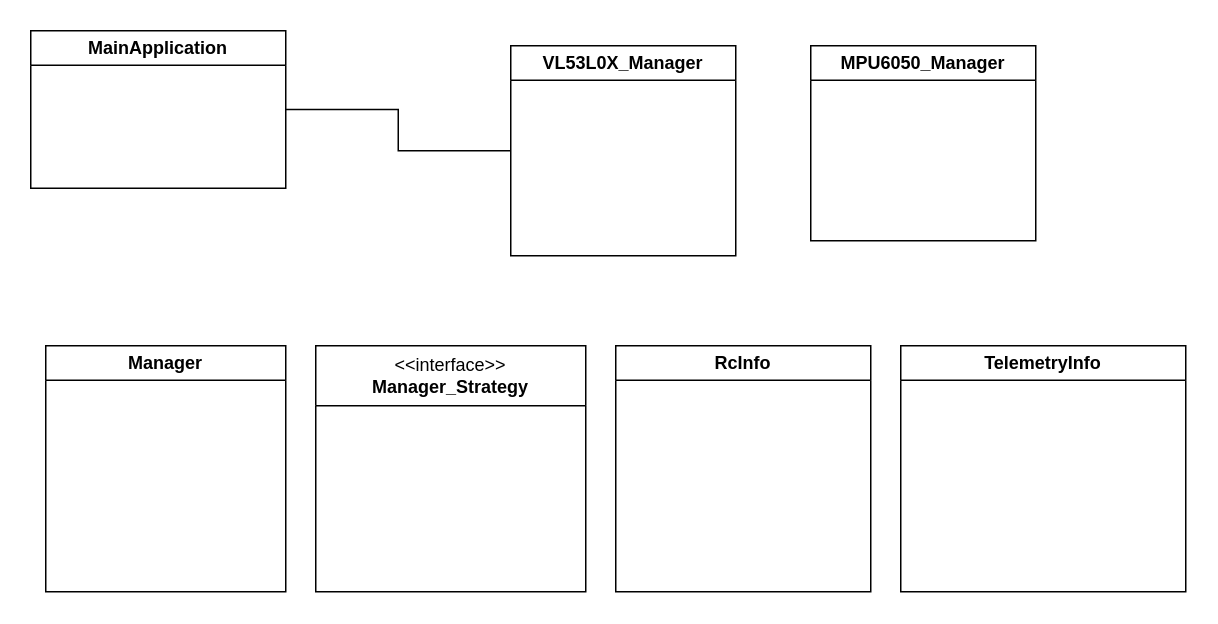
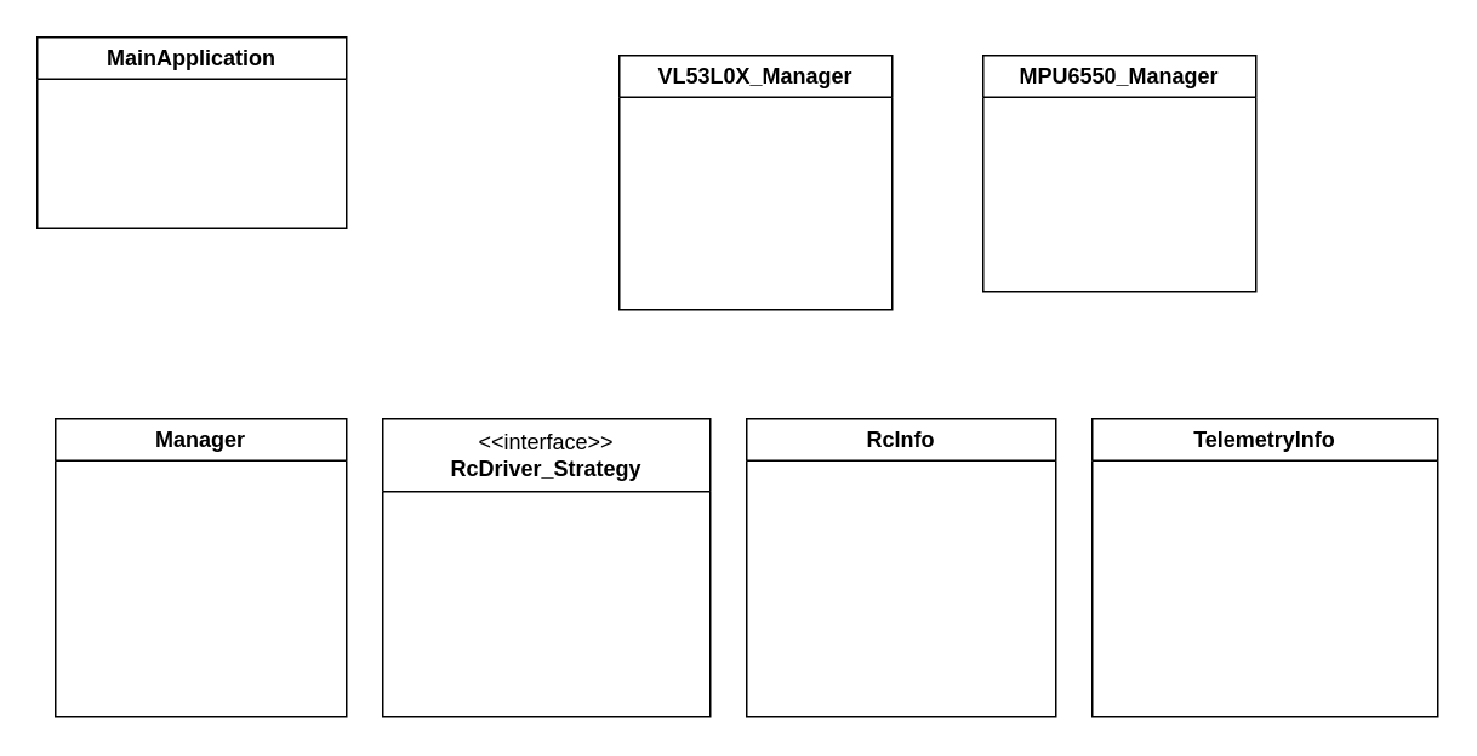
  <mxCell id="0" />
  <mxCell id="1" parent="0" />
- <mxCell id="2" style="edgeStyle=orthogonalEdgeStyle;rounded=0;orthogonalLoop=1;jettySize=auto;html=1;exitX=1;exitY=0.5;exitDx=0;exitDy=0;entryX=0;entryY=0.5;entryDx=0;entryDy=0;endArrow=none;startFill=0;" edge="1" parent="1" source="3" target="4"><mxGeometry relative="1" as="geometry" /></mxCell>
  <mxCell id="3" value="MainApplication" style="swimlane;whiteSpace=wrap;html=1;" parent="1" vertex="1"><mxGeometry x="20" y="20" width="170" height="105" as="geometry" /></mxCell>
  <mxCell id="4" value="VL53L0X_Manager" style="swimlane;whiteSpace=wrap;html=1;" parent="1" vertex="1"><mxGeometry x="340" y="30" width="150" height="140" as="geometry" /></mxCell>
- <mxCell id="5" value="MPU6050_Manager" style="swimlane;whiteSpace=wrap;html=1;" parent="1" vertex="1"><mxGeometry x="540" y="30" width="150" height="130" as="geometry" /></mxCell>
+ <mxCell id="5" value="MPU6550_Manager" style="swimlane;whiteSpace=wrap;html=1;" parent="1" vertex="1"><mxGeometry x="540" y="30" width="150" height="130" as="geometry" /></mxCell>
  <mxCell id="6" value="Manager" style="swimlane;whiteSpace=wrap;html=1;" parent="1" vertex="1"><mxGeometry x="30" y="230" width="160" height="164" as="geometry" /></mxCell>
- <mxCell id="7" value="&lt;div&gt;&lt;span style=&quot;font-weight: normal;&quot;&gt;&amp;lt;&amp;lt;interface&amp;gt;&amp;gt;&lt;/span&gt;&lt;/div&gt;Manager_Strategy" style="swimlane;whiteSpace=wrap;html=1;startSize=40;" parent="1" vertex="1"><mxGeometry x="210" y="230" width="180" height="164" as="geometry" /></mxCell>
+ <mxCell id="7" value="&lt;div&gt;&lt;span style=&quot;font-weight: normal;&quot;&gt;&amp;lt;&amp;lt;interface&amp;gt;&amp;gt;&lt;/span&gt;&lt;/div&gt;RcDriver_Strategy" style="swimlane;whiteSpace=wrap;html=1;startSize=40;" parent="1" vertex="1"><mxGeometry x="210" y="230" width="180" height="164" as="geometry" /></mxCell>
  <mxCell id="8" value="RcInfo" style="swimlane;whiteSpace=wrap;html=1;" parent="1" vertex="1"><mxGeometry x="410" y="230" width="170" height="164" as="geometry" /></mxCell>
  <mxCell id="9" value="TelemetryInfo" style="swimlane;whiteSpace=wrap;html=1;" parent="1" vertex="1"><mxGeometry x="600" y="230" width="190" height="164" as="geometry" /></mxCell>
